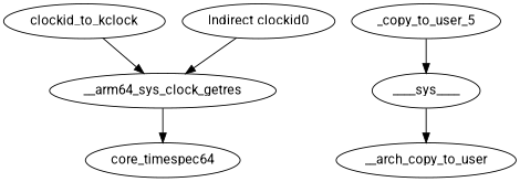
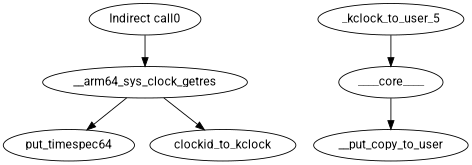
  digraph {
    fontname=Roboto
    node [color=black fontname=Roboto]
    edge [color=black fontname=Roboto]
    __arm64_sys_clock_getres
-   put_timespec64 [label=core_timespec64]
+   put_timespec64
    clockid_to_kclock
-   "Indirect call0" [label="Indirect clockid0"]
-   ____core____ [color=kernel label=____sys____]
-   _copy_to_user_5
-   __arch_copy_to_user
+   "Indirect call0"
+   ____core____ [color=kernel]
+   _copy_to_user_5 [label=_kclock_to_user_5]
+   __arch_copy_to_user [label=__put_copy_to_user]
    __arm64_sys_clock_getres -> put_timespec64
-   clockid_to_kclock -> __arm64_sys_clock_getres
+   __arm64_sys_clock_getres -> clockid_to_kclock
    "Indirect call0" -> __arm64_sys_clock_getres
    ____core____ -> __arch_copy_to_user
    _copy_to_user_5 -> ____core____
  }
